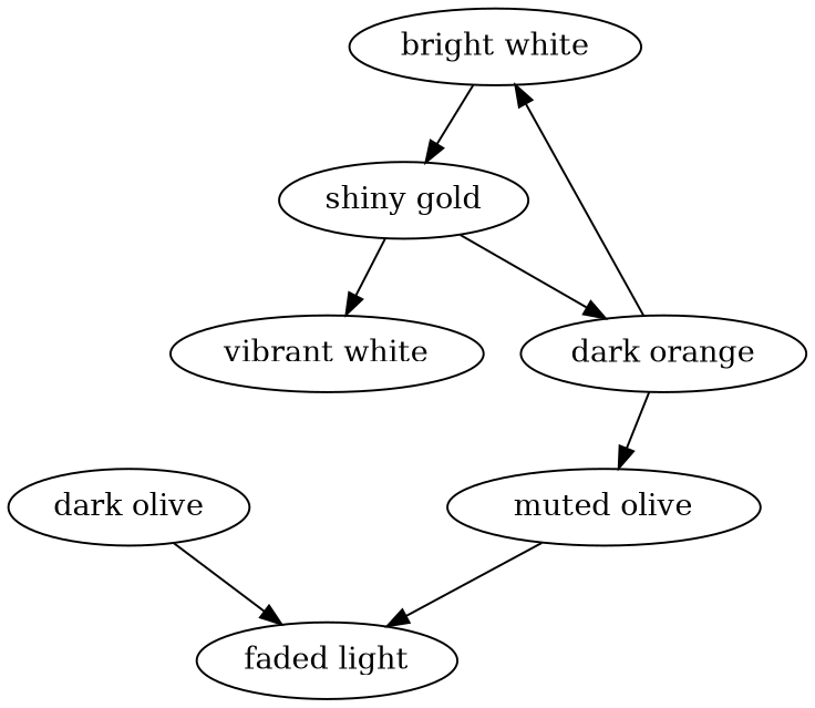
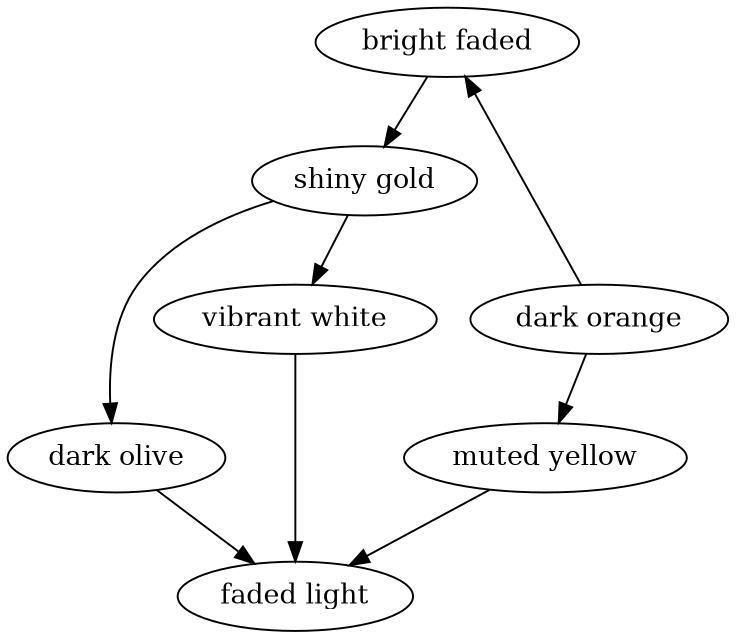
  digraph {
-   "bright white"
+   "bright white" [label="bright faded"]
    "shiny gold"
    n3 [label="faded light"]
-   "muted yellow" [label="muted olive"]
+   "muted yellow"
    "dark olive"
    n6 [label="vibrant white"]
    "dark orange"
    "bright white" -> "shiny gold"
-   "shiny gold" -> "dark orange"
+   "shiny gold" -> "dark olive"
    "shiny gold" -> n6
    "muted yellow" -> n3
    "dark olive" -> n3
+   n6 -> n3
    "dark orange" -> "bright white"
    "dark orange" -> "muted yellow"
  }
